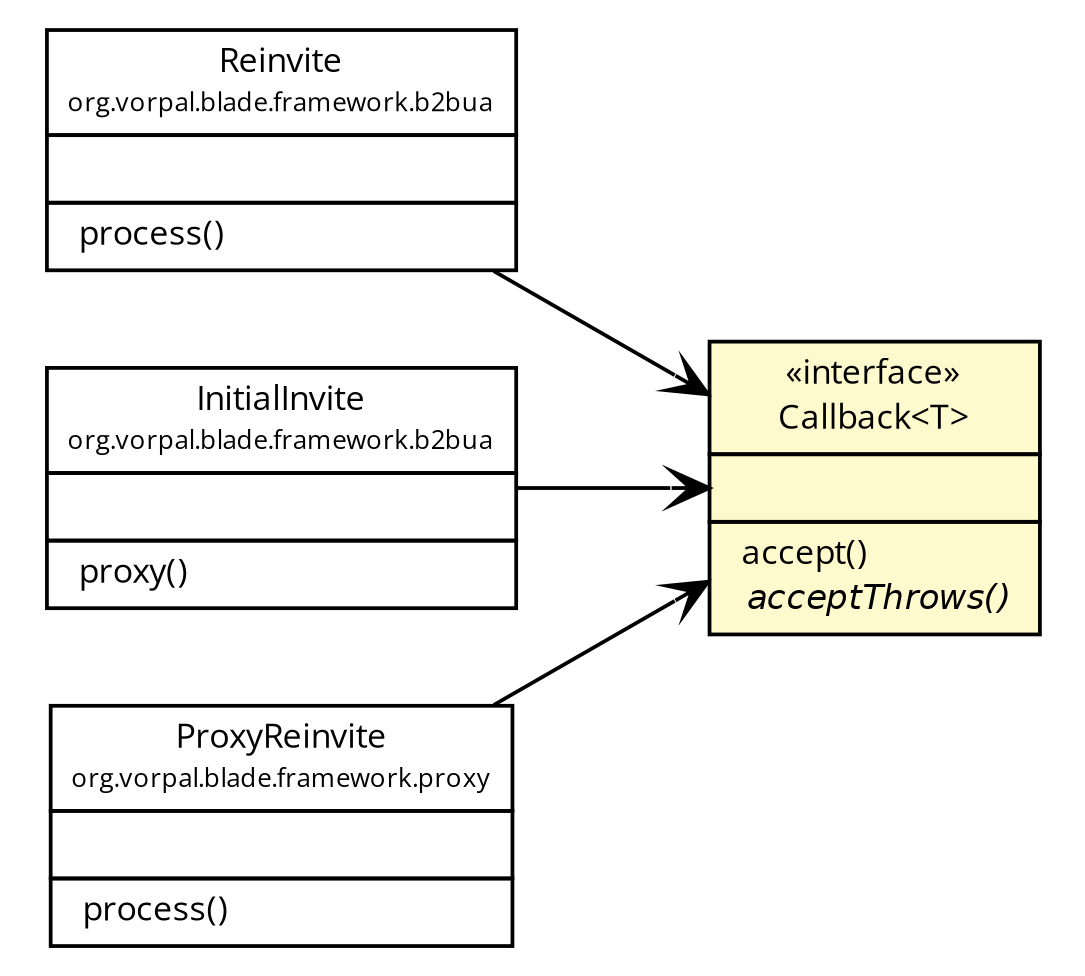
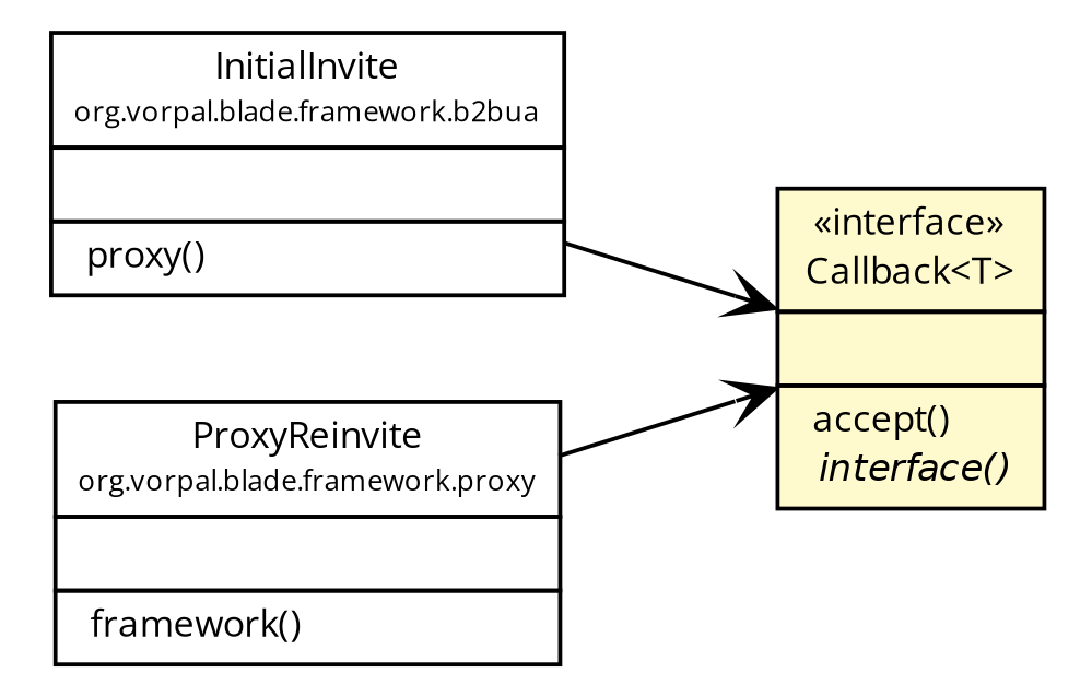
  digraph {
    fontname="Open Sans"
    nodesep=0.25
    rankdir=LR
    ranksep=0.5
    node [fontcolor=black fontname="Open Sans" fontsize=9.0 shape=plaintext]
    edge [arrowhead=open color=black fontcolor=black fontname="Open Sans" fontsize=10.0 headport=p labelfontname=Helvetica labelfontsize=10 tailport=p]
-   n1 [label=<<table title="org.vorpal.blade.framework.b2bua.Reinvite" border="0" cellborder="1" cellspacing="0" cellpadding="2" port="p" href="../b2bua/Reinvite.html"> 		<tr><td><table border="0" cellspacing="0" cellpadding="1"> <tr><td align="center" balign="center"> Reinvite </td></tr> <tr><td align="center" balign="center"><font point-size="7.0"> org.vorpal.blade.framework.b2bua </font></td></tr> 		</table></td></tr> 		<tr><td><table border="0" cellspacing="0" cellpadding="1"> <tr><td align="left" balign="left">  </td></tr> 		</table></td></tr> 		<tr><td><table border="0" cellspacing="0" cellpadding="1"> <tr><td align="left" balign="left">  process() </td></tr> 		</table></td></tr> 		</table>>]
-   n2 [label=<<table title="org.vorpal.blade.framework.callflow.Callback" border="0" cellborder="1" cellspacing="0" cellpadding="2" port="p" bgcolor="lemonChiffon" href="./Callback.html"> 		<tr><td><table border="0" cellspacing="0" cellpadding="1"> <tr><td align="center" balign="center"> &#171;interface&#187; </td></tr> <tr><td align="center" balign="center"> Callback&lt;T&gt; </td></tr> 		</table></td></tr> 		<tr><td><table border="0" cellspacing="0" cellpadding="1"> <tr><td align="left" balign="left">  </td></tr> 		</table></td></tr> 		<tr><td><table border="0" cellspacing="0" cellpadding="1"> <tr><td align="left" balign="left">  accept() </td></tr> <tr><td align="left" balign="left"><font face="Helvetica-Oblique" point-size="9.0">  acceptThrows() </font></td></tr> 		</table></td></tr> 		</table>>]
+   n2 [label=<<table title="org.vorpal.blade.framework.callflow.Callback" border="0" cellborder="1" cellspacing="0" cellpadding="2" port="p" bgcolor="lemonChiffon" href="./Callback.html"> 		<tr><td><table border="0" cellspacing="0" cellpadding="1"> <tr><td align="center" balign="center"> &#171;interface&#187; </td></tr> <tr><td align="center" balign="center"> Callback&lt;T&gt; </td></tr> 		</table></td></tr> 		<tr><td><table border="0" cellspacing="0" cellpadding="1"> <tr><td align="left" balign="left">  </td></tr> 		</table></td></tr> 		<tr><td><table border="0" cellspacing="0" cellpadding="1"> <tr><td align="left" balign="left">  accept() </td></tr> <tr><td align="left" balign="left"><font face="Helvetica-Oblique" point-size="9.0">  interface() </font></td></tr> 		</table></td></tr> 		</table>>]
    n3 [label=<<table title="org.vorpal.blade.framework.b2bua.InitialInvite" border="0" cellborder="1" cellspacing="0" cellpadding="2" port="p" href="../b2bua/InitialInvite.html"> 		<tr><td><table border="0" cellspacing="0" cellpadding="1"> <tr><td align="center" balign="center"> InitialInvite </td></tr> <tr><td align="center" balign="center"><font point-size="7.0"> org.vorpal.blade.framework.b2bua </font></td></tr> 		</table></td></tr> 		<tr><td><table border="0" cellspacing="0" cellpadding="1"> <tr><td align="left" balign="left">  </td></tr> 		</table></td></tr> 		<tr><td><table border="0" cellspacing="0" cellpadding="1"> <tr><td align="left" balign="left">  proxy() </td></tr> 		</table></td></tr> 		</table>>]
-   n4 [label=<<table title="org.vorpal.blade.framework.proxy.ProxyReinvite" border="0" cellborder="1" cellspacing="0" cellpadding="2" port="p" href="../proxy/ProxyReinvite.html"> 		<tr><td><table border="0" cellspacing="0" cellpadding="1"> <tr><td align="center" balign="center"> ProxyReinvite </td></tr> <tr><td align="center" balign="center"><font point-size="7.0"> org.vorpal.blade.framework.proxy </font></td></tr> 		</table></td></tr> 		<tr><td><table border="0" cellspacing="0" cellpadding="1"> <tr><td align="left" balign="left">  </td></tr> 		</table></td></tr> 		<tr><td><table border="0" cellspacing="0" cellpadding="1"> <tr><td align="left" balign="left">  process() </td></tr> 		</table></td></tr> 		</table>>]
-   n1 -> n2
+   n4 [label=<<table title="org.vorpal.blade.framework.proxy.ProxyReinvite" border="0" cellborder="1" cellspacing="0" cellpadding="2" port="p" href="../proxy/ProxyReinvite.html"> 		<tr><td><table border="0" cellspacing="0" cellpadding="1"> <tr><td align="center" balign="center"> ProxyReinvite </td></tr> <tr><td align="center" balign="center"><font point-size="7.0"> org.vorpal.blade.framework.proxy </font></td></tr> 		</table></td></tr> 		<tr><td><table border="0" cellspacing="0" cellpadding="1"> <tr><td align="left" balign="left">  </td></tr> 		</table></td></tr> 		<tr><td><table border="0" cellspacing="0" cellpadding="1"> <tr><td align="left" balign="left">  framework() </td></tr> 		</table></td></tr> 		</table>>]
    n3 -> n2
    n4 -> n2
  }
